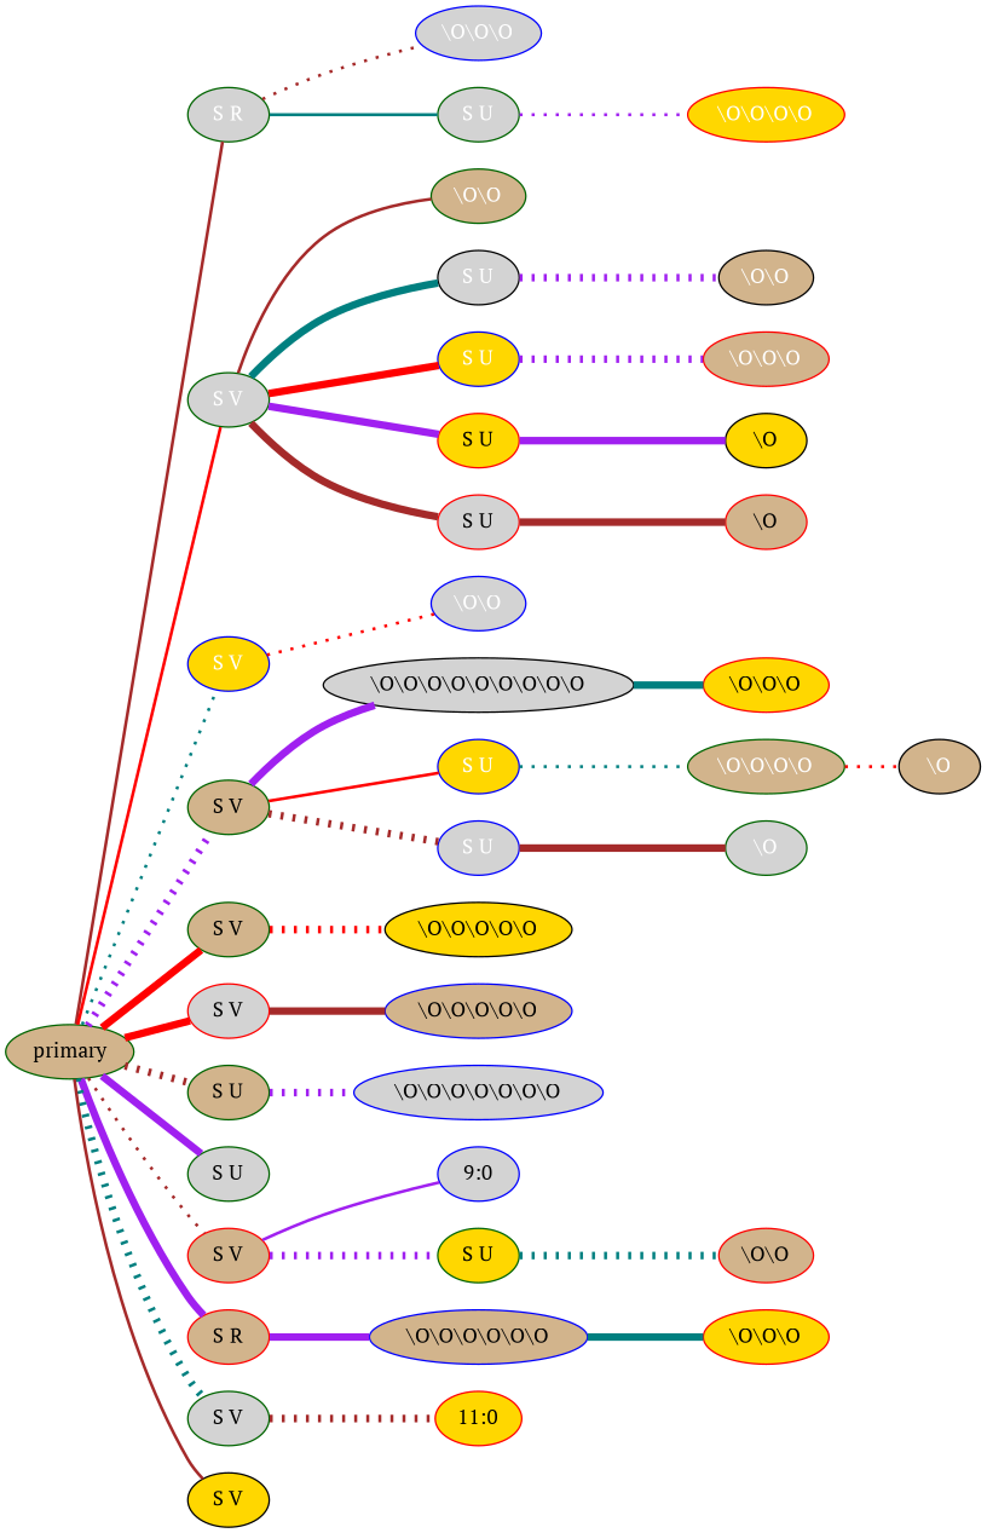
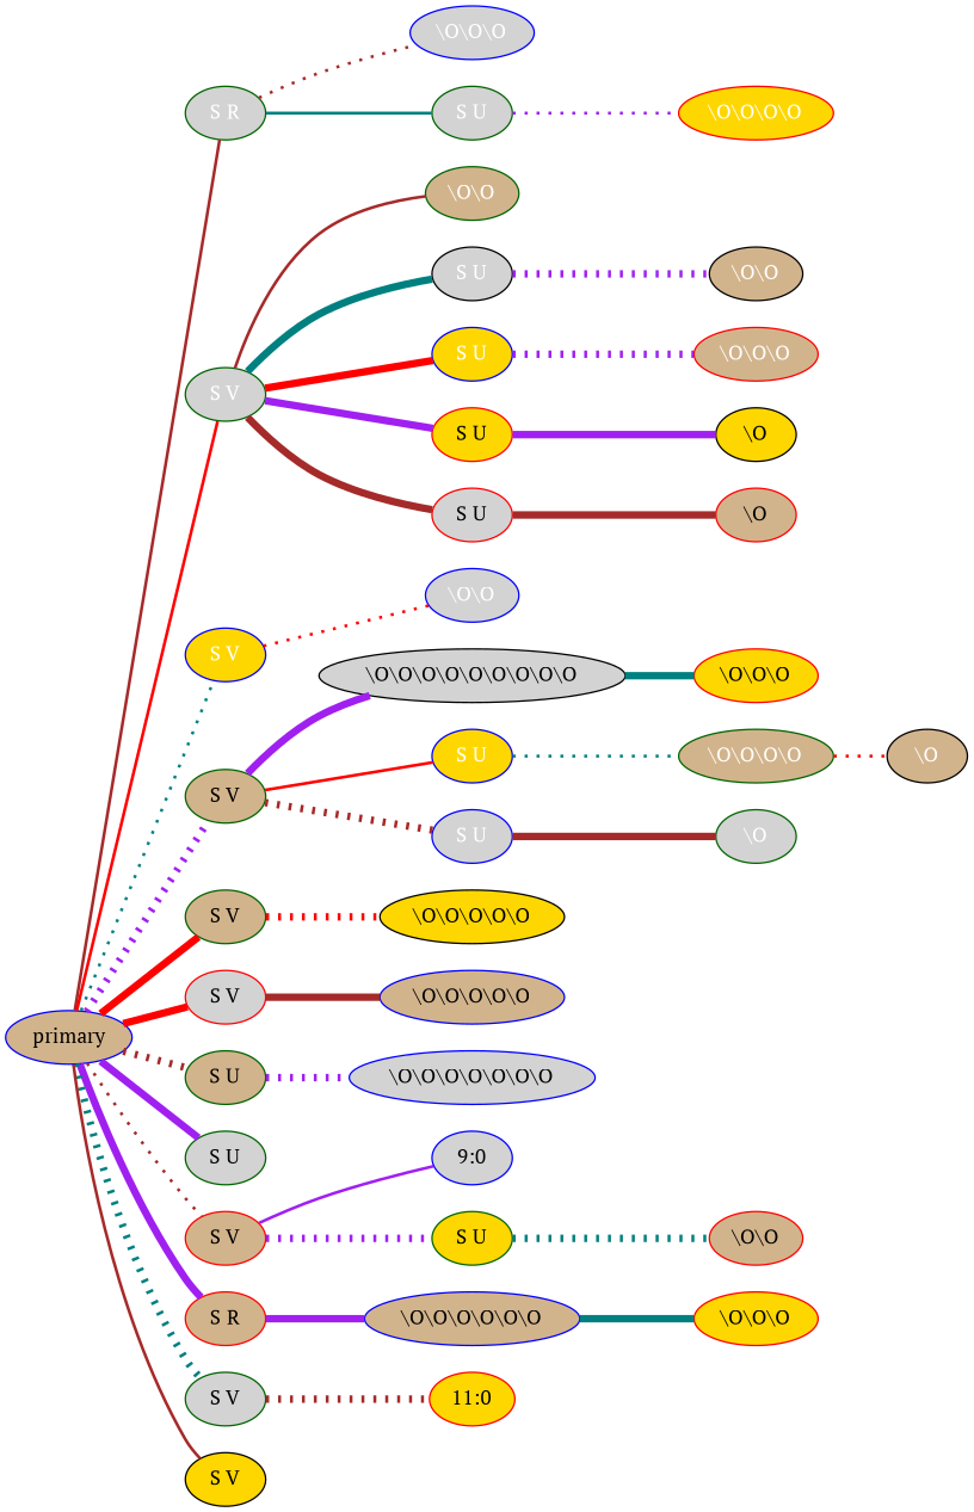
  graph {
    fontname="PT Serif"
    rankdir=LR
    node [color=darkgreen fillcolor=lightgrey fontcolor="#000000" fontname="PT Serif" qtype=knot_node style=filled]
    edge [color=purple fontname="PT Serif" penwidth=5 qtype=knot_link style=solid]
    n1 [fontcolor="#ffffff" label="S R" pendant_attach=R pendant_colors="#673923:#777777" pendant_length=12.5 pendant_ply=S qtype=pendant_node]
    n2 [color=blue fontcolor="#ffffff" knot_position=9.0 knot_spin=Z knot_type=S knot_value=3 label="\\O\\O\\O"]
    n3 [fontcolor="#ffffff" label="S U" pendant_attach=U pendant_colors="#575E4E:#777777" pendant_length=14.0 pendant_ply=S qtype=pendant_node]
    n4 [color=red fillcolor=gold fontcolor="#ffffff" knot_position=3.0 knot_spin=Z knot_type=S knot_value=4 label="\\O\\O\\O\\O"]
-   primary [fillcolor=tan fontcolor="" qtype=""]
+   primary [color=blue fillcolor=tan fontcolor="" qtype=""]
    n6 [fontcolor="#ffffff" label="S V" pendant_attach=V pendant_colors="#575E4E:#777777" pendant_length=10.5 pendant_ply=S qtype=pendant_node]
    n7 [color=blue fillcolor=gold fontcolor="#ffffff" label="S V" pendant_attach=V pendant_colors="#575E4E:#777777" pendant_length=11.0 pendant_ply=S qtype=pendant_node]
    n8 [fillcolor=tan label="S V" pendant_attach=V pendant_colors="#777777" pendant_length=22.0 pendant_ply=S qtype=pendant_node]
    n9 [fillcolor=tan label="S V" pendant_attach=V pendant_colors="#777777" pendant_length=8.0 pendant_ply=S qtype=pendant_node]
    n10 [color=red label="S V" pendant_attach=V pendant_colors="#777777" pendant_length=8.5 pendant_ply=S qtype=pendant_node]
    n11 [fillcolor=tan label="S U" pendant_attach=U pendant_colors="#777777" pendant_length=18.0 pendant_ply=S qtype=pendant_node]
    n12 [label="S U" pendant_attach=U pendant_colors="#777777" pendant_length=8.5 pendant_ply=S qtype=pendant_node]
    n13 [color=red fillcolor=tan label="S V" pendant_attach=V pendant_colors="#A86540:#777777" pendant_length=10.0 pendant_ply=S qtype=pendant_node]
    n14 [color=red fillcolor=tan label="S R" pendant_attach=R pendant_colors="#777777" pendant_length=14.0 pendant_ply=S qtype=pendant_node]
    n15 [label="S V" pendant_attach=V pendant_colors="#777777" pendant_length=14.5 pendant_ply=S qtype=pendant_node]
    n16 [color=black fillcolor=gold label="S V" pendant_attach=V pendant_colors="#A86540:#777777" pendant_length=11.5 pendant_ply=S qtype=pendant_node]
    n17 [fillcolor=tan fontcolor="#ffffff" knot_position=6.5 knot_spin=Z knot_type=S knot_value=2 label="\\O\\O"]
    n18 [color=black fontcolor="#ffffff" label="S U" pendant_attach=U pendant_colors="#673923" pendant_length=23.5 pendant_ply=S qtype=pendant_node]
    n19 [color=blue fillcolor=gold fontcolor="#ffffff" label="S U" pendant_attach=U pendant_colors="#673923" pendant_length=12.5 pendant_ply=S qtype=pendant_node]
    n20 [color=red fillcolor=gold label="S U" pendant_attach=U pendant_colors="#777777" pendant_length=8.5 pendant_ply=S qtype=pendant_node]
    n21 [color=red label="S U" pendant_attach=U pendant_colors="#777777" pendant_length=15.0 pendant_ply=S qtype=pendant_node]
    n22 [color=blue fontcolor="#ffffff" knot_position=6.5 knot_spin=Z knot_type=S knot_value=2 label="\\O\\O"]
    n23 [color=black knot_position=2.5 knot_spin=Z knot_type=S knot_value=9 label="\\O\\O\\O\\O\\O\\O\\O\\O\\O"]
    n24 [color=blue fillcolor=gold fontcolor="#ffffff" label="S U" pendant_attach=U pendant_colors="#673923:#777777" pendant_length=12.5 pendant_ply=S qtype=pendant_node]
    n25 [color=blue fontcolor="#ffffff" label="S U" pendant_attach=U pendant_colors="#575E4E" pendant_length=8.0 pendant_ply=S qtype=pendant_node]
    n26 [color=black fillcolor=gold knot_position=2.0 knot_spin=Z knot_type=S knot_value=5 label="\\O\\O\\O\\O\\O"]
    n27 [color=blue fillcolor=tan knot_position=1.5 knot_spin=Z knot_type=S knot_value=5 label="\\O\\O\\O\\O\\O"]
    n28 [color=blue knot_position=3.0 knot_spin=Z knot_type=S knot_value=7 label="\\O\\O\\O\\O\\O\\O\\O"]
    "9:0" [color=blue knot_position=1.0 knot_spin=Z knot_type="0S" knot_value=1]
    n30 [fillcolor=gold label="S U" pendant_attach=U pendant_colors="#777777" pendant_length=19.0 pendant_ply=S qtype=pendant_node]
    n31 [color=blue fillcolor=tan knot_position=3.0 knot_spin=Z knot_type=S knot_value=6 label="\\O\\O\\O\\O\\O\\O"]
    "11:0" [color=red fillcolor=gold knot_position=4.0 knot_spin=Z knot_type="1S" knot_value=1]
    n33 [color=black fillcolor=tan fontcolor="#ffffff" knot_position=5.5 knot_spin=Z knot_type=S knot_value=2 label="\\O\\O"]
    n34 [color=red fillcolor=tan fontcolor="#ffffff" knot_position=5.0 knot_spin=Z knot_type=S knot_value=3 label="\\O\\O\\O"]
    n35 [color=black fillcolor=gold knot_position=1.5 knot_spin=Z knot_type=S knot_value=1 label="\\O"]
    n36 [color=red fillcolor=tan knot_position=2.0 knot_spin=Z knot_type=S knot_value=1 label="\\O"]
    n37 [color=red fillcolor=gold knot_position=10.5 knot_spin=Z knot_type=S knot_value=3 label="\\O\\O\\O"]
    n38 [fillcolor=tan fontcolor="#ffffff" knot_position=2.0 knot_spin=Z knot_type=S knot_value=4 label="\\O\\O\\O\\O"]
    n39 [fontcolor="#ffffff" knot_position=1.0 knot_spin=Z knot_type=S knot_value=1 label="\\O"]
    n40 [color=black fillcolor=tan fontcolor="#ffffff" knot_position=10.0 knot_spin=Z knot_type=S knot_value=1 label="\\O"]
    n41 [color=red fillcolor=tan knot_position=2.5 knot_spin=Z knot_type=S knot_value=2 label="\\O\\O"]
    n42 [color=red fillcolor=gold knot_position=11.0 knot_spin=Z knot_type=S knot_value=3 label="\\O\\O\\O"]
    n1 -- n2 [color=brown penwidth=2 style=dotted]
    n1 -- n3 [color=teal penwidth=2 qtype=pendant_link]
    n3 -- n4 [penwidth=2 style=dotted]
    primary -- n1 [color=brown penwidth=2 qtype=pendant_link]
    primary -- n6 [color=red penwidth=2 qtype=pendant_link]
    primary -- n7 [color=teal penwidth=2 qtype=pendant_link style=dotted]
    primary -- n8 [qtype=pendant_link style=dotted]
    primary -- n9 [color=red qtype=pendant_link]
    primary -- n10 [color=red qtype=pendant_link]
    primary -- n11 [color=brown qtype=pendant_link style=dotted]
    primary -- n12 [qtype=pendant_link]
    primary -- n13 [color=brown penwidth=2 qtype=pendant_link style=dotted]
    primary -- n14 [qtype=pendant_link]
    primary -- n15 [color=teal qtype=pendant_link style=dotted]
    primary -- n16 [color=brown penwidth=2 qtype=pendant_link]
    n6 -- n17 [color=brown penwidth=2]
    n6 -- n18 [color=teal qtype=pendant_link]
    n6 -- n19 [color=red qtype=pendant_link]
    n6 -- n20 [qtype=pendant_link]
    n6 -- n21 [color=brown qtype=pendant_link]
    n7 -- n22 [color=red penwidth=2 style=dotted]
    n8 -- n23
    n8 -- n24 [color=red penwidth=2 qtype=pendant_link]
    n8 -- n25 [color=brown qtype=pendant_link style=dotted]
    n9 -- n26 [color=red style=dotted]
    n10 -- n27 [color=brown]
    n11 -- n28 [style=dotted]
    n13 -- "9:0" [penwidth=2]
    n13 -- n30 [qtype=pendant_link style=dotted]
    n14 -- n31
    n15 -- "11:0" [color=brown style=dotted]
    n18 -- n33 [style=dotted]
    n19 -- n34 [style=dotted]
    n20 -- n35
    n21 -- n36 [color=brown]
    n23 -- n37 [color=teal]
    n24 -- n38 [color=teal penwidth=2 style=dotted]
    n25 -- n39 [color=brown]
    n30 -- n41 [color=teal style=dotted]
    n31 -- n42 [color=teal]
    n38 -- n40 [color=red penwidth=2 style=dotted]
  }
